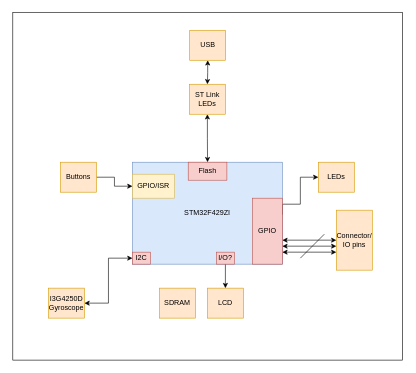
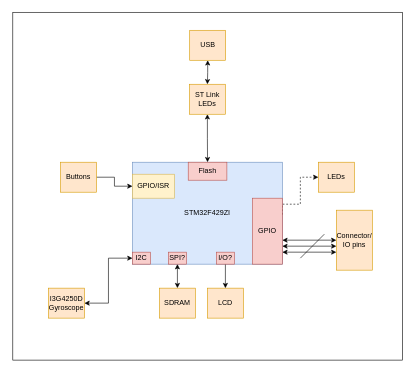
  <mxCell id="0" />
  <mxCell id="1" parent="0" />
  <mxCell id="2" value="" style="rounded=0;whiteSpace=wrap;html=1;" vertex="1" parent="1"><mxGeometry x="20.5" y="20" width="650" height="580" as="geometry" /></mxCell>
  <mxCell id="3" value="STM32F429ZI" style="rounded=0;whiteSpace=wrap;html=1;fillColor=#dae8fc;strokeColor=#6c8ebf;" vertex="1" parent="1"><mxGeometry x="220" y="270" width="250" height="170" as="geometry" /></mxCell>
  <mxCell id="4" style="edgeStyle=orthogonalEdgeStyle;rounded=0;orthogonalLoop=1;jettySize=auto;html=1;exitX=0.5;exitY=1;exitDx=0;exitDy=0;entryX=0.5;entryY=0;entryDx=0;entryDy=0;startArrow=classic;startFill=1;" edge="1" parent="1" source="5" target="13"><mxGeometry relative="1" as="geometry" /></mxCell>
  <mxCell id="5" value="ST Link LEDs" style="rounded=0;whiteSpace=wrap;html=1;fillColor=#ffe6cc;strokeColor=#d79b00;" vertex="1" parent="1"><mxGeometry x="315" y="140" width="60" height="50" as="geometry" /></mxCell>
  <mxCell id="6" value="LCD" style="rounded=0;whiteSpace=wrap;html=1;fillColor=#ffe6cc;strokeColor=#d79b00;" vertex="1" parent="1"><mxGeometry x="345" y="480" width="60" height="50" as="geometry" /></mxCell>
  <mxCell id="7" style="edgeStyle=orthogonalEdgeStyle;rounded=0;orthogonalLoop=1;jettySize=auto;html=1;exitX=0.5;exitY=1;exitDx=0;exitDy=0;entryX=0.5;entryY=0;entryDx=0;entryDy=0;startArrow=classic;startFill=1;" edge="1" parent="1" source="8" target="5"><mxGeometry relative="1" as="geometry" /></mxCell>
  <mxCell id="8" value="USB" style="rounded=0;whiteSpace=wrap;html=1;fillColor=#ffe6cc;strokeColor=#d79b00;" vertex="1" parent="1"><mxGeometry x="315.5" y="50" width="60" height="50" as="geometry" /></mxCell>
+ <mxCell id="9" value="SPI?" style="rounded=0;whiteSpace=wrap;html=1;fillColor=#f8cecc;strokeColor=#b85450;" vertex="1" parent="1"><mxGeometry x="280" y="420" width="30" height="20" as="geometry" /></mxCell>
  <mxCell id="10" value="I2C" style="rounded=0;whiteSpace=wrap;html=1;fillColor=#f8cecc;strokeColor=#b85450;" vertex="1" parent="1"><mxGeometry x="220" y="420" width="30" height="20" as="geometry" /></mxCell>
- <mxCell id="11" style="edgeStyle=orthogonalEdgeStyle;rounded=0;orthogonalLoop=1;jettySize=auto;html=1;exitX=1;exitY=0.25;exitDx=0;exitDy=0;entryX=0;entryY=0.5;entryDx=0;entryDy=0;" edge="1" parent="1" source="12" target="14"><mxGeometry relative="1" as="geometry"><mxPoint x="520" y="310" as="targetPoint" /><Array as="points"><mxPoint x="470" y="340" /><mxPoint x="500" y="340" /><mxPoint x="500" y="295" /></Array></mxGeometry></mxCell>
+ <mxCell id="11" style="edgeStyle=orthogonalEdgeStyle;rounded=0;orthogonalLoop=1;jettySize=auto;html=1;exitX=1;exitY=0.25;exitDx=0;exitDy=0;entryX=0;entryY=0.5;entryDx=0;entryDy=0;dashed=1;" edge="1" parent="1" source="12" target="14"><mxGeometry relative="1" as="geometry"><mxPoint x="520" y="310" as="targetPoint" /><Array as="points"><mxPoint x="470" y="340" /><mxPoint x="500" y="340" /><mxPoint x="500" y="295" /></Array></mxGeometry></mxCell>
  <mxCell id="12" value="GPIO" style="rounded=0;whiteSpace=wrap;html=1;fillColor=#f8cecc;strokeColor=#b85450;" vertex="1" parent="1"><mxGeometry x="420" y="330" width="50" height="110" as="geometry" /></mxCell>
  <mxCell id="13" value="Flash" style="rounded=0;whiteSpace=wrap;html=1;fillColor=#f8cecc;strokeColor=#b85450;" vertex="1" parent="1"><mxGeometry x="313" y="270" width="64.5" height="30" as="geometry" /></mxCell>
  <mxCell id="14" value="LEDs" style="rounded=0;whiteSpace=wrap;html=1;fillColor=#ffe6cc;strokeColor=#d79b00;" vertex="1" parent="1"><mxGeometry x="530" y="270" width="60" height="50" as="geometry" /></mxCell>
  <mxCell id="15" style="edgeStyle=orthogonalEdgeStyle;rounded=0;orthogonalLoop=1;jettySize=auto;html=1;exitX=1;exitY=0.5;exitDx=0;exitDy=0;entryX=0;entryY=0.5;entryDx=0;entryDy=0;startArrow=none;startFill=0;" edge="1" parent="1" source="16" target="23"><mxGeometry relative="1" as="geometry" /></mxCell>
  <mxCell id="16" value="Buttons" style="rounded=0;whiteSpace=wrap;html=1;fillColor=#ffe6cc;strokeColor=#d79b00;" vertex="1" parent="1"><mxGeometry x="100" y="270" width="60" height="50" as="geometry" /></mxCell>
+ <mxCell id="17" style="edgeStyle=orthogonalEdgeStyle;rounded=0;orthogonalLoop=1;jettySize=auto;html=1;exitX=0.5;exitY=0;exitDx=0;exitDy=0;entryX=0.5;entryY=1;entryDx=0;entryDy=0;startArrow=classic;startFill=1;" edge="1" parent="1" source="18" target="9"><mxGeometry relative="1" as="geometry" /></mxCell>
  <mxCell id="18" value="SDRAM" style="rounded=0;whiteSpace=wrap;html=1;fillColor=#ffe6cc;strokeColor=#d79b00;" vertex="1" parent="1"><mxGeometry x="265" y="480" width="60" height="50" as="geometry" /></mxCell>
  <mxCell id="19" style="edgeStyle=orthogonalEdgeStyle;rounded=0;orthogonalLoop=1;jettySize=auto;html=1;exitX=0.5;exitY=1;exitDx=0;exitDy=0;entryX=0.5;entryY=0;entryDx=0;entryDy=0;" edge="1" parent="1" source="20" target="6"><mxGeometry relative="1" as="geometry" /></mxCell>
  <mxCell id="20" value="I/O?" style="rounded=0;whiteSpace=wrap;html=1;fillColor=#f8cecc;strokeColor=#b85450;" vertex="1" parent="1"><mxGeometry x="360" y="420" width="30" height="20" as="geometry" /></mxCell>
  <mxCell id="21" style="edgeStyle=orthogonalEdgeStyle;rounded=0;orthogonalLoop=1;jettySize=auto;html=1;exitX=1;exitY=0.5;exitDx=0;exitDy=0;entryX=0;entryY=0.5;entryDx=0;entryDy=0;startArrow=classic;startFill=1;" edge="1" parent="1" source="22" target="10"><mxGeometry relative="1" as="geometry" /></mxCell>
  <mxCell id="22" value="I3G4250D Gyroscope" style="rounded=0;whiteSpace=wrap;html=1;fillColor=#ffe6cc;strokeColor=#d79b00;" vertex="1" parent="1"><mxGeometry x="80" y="480" width="60" height="50" as="geometry" /></mxCell>
  <mxCell id="23" value="GPIO/ISR" style="rounded=0;whiteSpace=wrap;html=1;fillColor=#fff2cc;strokeColor=#d6b656;" vertex="1" parent="1"><mxGeometry x="220" y="290" width="70" height="40" as="geometry" /></mxCell>
  <mxCell id="24" value="Connector/ IO pins" style="rounded=0;whiteSpace=wrap;html=1;fillColor=#ffe6cc;strokeColor=#d79b00;" vertex="1" parent="1"><mxGeometry x="560" y="350" width="60" height="100" as="geometry" /></mxCell>
  <mxCell id="25" style="edgeStyle=orthogonalEdgeStyle;rounded=0;orthogonalLoop=1;jettySize=auto;html=1;startArrow=classic;startFill=1;entryX=1;entryY=0.75;entryDx=0;entryDy=0;" edge="1" parent="1"><mxGeometry relative="1" as="geometry"><mxPoint x="470" y="400" as="targetPoint" /><mxPoint x="560" y="400" as="sourcePoint" /></mxGeometry></mxCell>
  <mxCell id="26" value="" style="endArrow=none;html=1;rounded=0;" edge="1" parent="1"><mxGeometry width="50" height="50" relative="1" as="geometry"><mxPoint x="500" y="430" as="sourcePoint" /><mxPoint x="540" y="390" as="targetPoint" /><Array as="points"><mxPoint x="520" y="410" /></Array></mxGeometry></mxCell>
  <mxCell id="27" style="edgeStyle=orthogonalEdgeStyle;rounded=0;orthogonalLoop=1;jettySize=auto;html=1;startArrow=classic;startFill=1;entryX=1;entryY=0.75;entryDx=0;entryDy=0;" edge="1" parent="1"><mxGeometry relative="1" as="geometry"><mxPoint x="470" y="410" as="targetPoint" /><mxPoint x="560" y="410" as="sourcePoint" /></mxGeometry></mxCell>
  <mxCell id="28" style="edgeStyle=orthogonalEdgeStyle;rounded=0;orthogonalLoop=1;jettySize=auto;html=1;startArrow=classic;startFill=1;entryX=1;entryY=0.75;entryDx=0;entryDy=0;" edge="1" parent="1"><mxGeometry relative="1" as="geometry"><mxPoint x="470" y="420" as="targetPoint" /><mxPoint x="560" y="420" as="sourcePoint" /></mxGeometry></mxCell>
